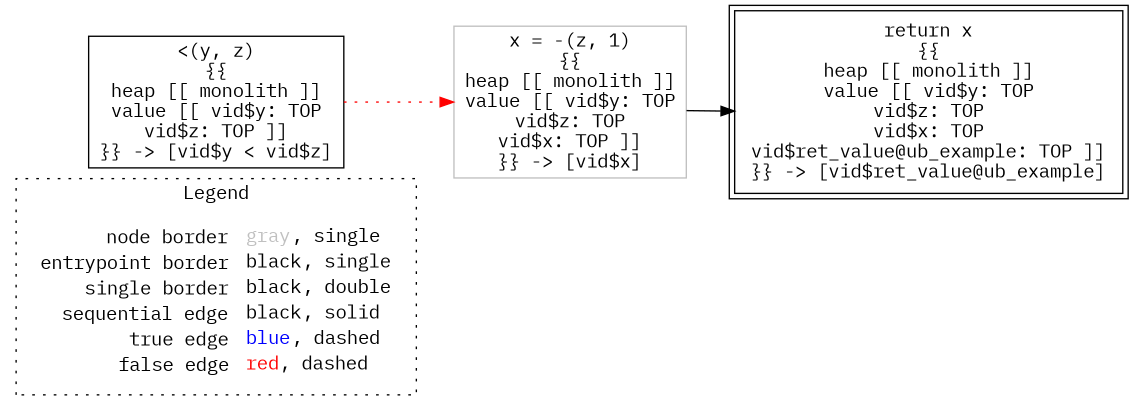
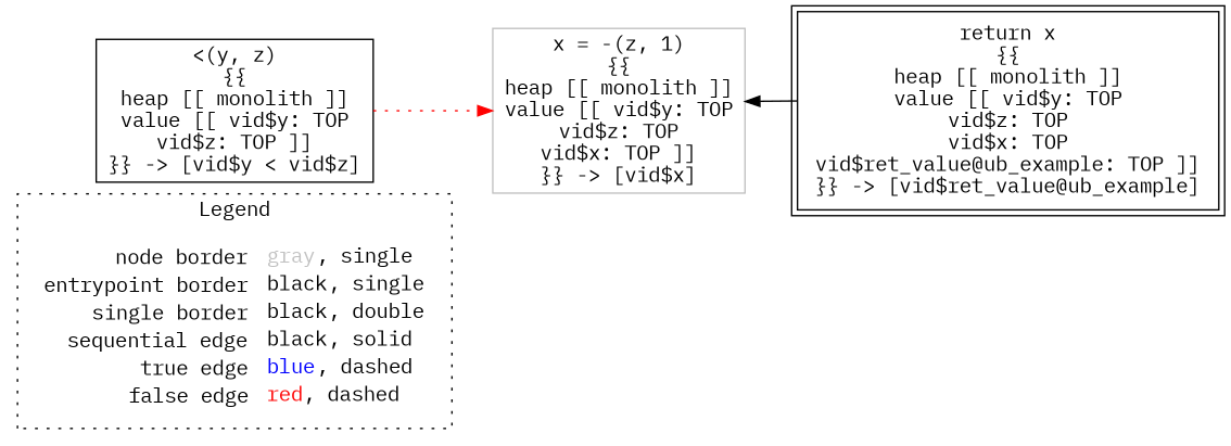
  digraph {
    fontname="IBM Plex Mono"
    rankdir=LR
    node [fontname="IBM Plex Mono" shape=rect color=black]
    edge [fontname="IBM Plex Mono"]
    n1 [label=<<table border="0" cellpadding="2" cellspacing="0" cellborder="0"><tr><td align="right">node border&nbsp;</td><td align="left"><font color="gray">gray</font>, single</td></tr><tr><td align="right">entrypoint border&nbsp;</td><td align="left"><font color="black">black</font>, single</td></tr><tr><td align="right">single border&nbsp;</td><td align="left"><font color="black">black</font>, double</td></tr><tr><td align="right">sequential edge&nbsp;</td><td align="left"><font color="black">black</font>, solid</td></tr><tr><td align="right">true edge&nbsp;</td><td align="left"><font color="blue">blue</font>, dashed</td></tr><tr><td align="right">false edge&nbsp;</td><td align="left"><font color="red">red</font>, dashed</td></tr></table>> shape=plaintext color=""]
    n2 [label=<&lt;(y, z)<BR/>{{<BR/>heap [[ monolith ]]<BR/>value [[ vid$y: TOP<BR/>vid$z: TOP ]]<BR/>}} -&gt; [vid$y &lt; vid$z]>]
    n3 [color=gray label=<x = -(z, 1)<BR/>{{<BR/>heap [[ monolith ]]<BR/>value [[ vid$y: TOP<BR/>vid$z: TOP<BR/>vid$x: TOP ]]<BR/>}} -&gt; [vid$x]>]
    n4 [label=<return x<BR/>{{<BR/>heap [[ monolith ]]<BR/>value [[ vid$y: TOP<BR/>vid$z: TOP<BR/>vid$x: TOP<BR/>vid$ret_value@ub_example: TOP ]]<BR/>}} -&gt; [vid$ret_value@ub_example]> peripheries=2]
    subgraph cluster_1 {
      label=Legend
      style=dotted
      n1
    }
    n2 -> n3 [color=red style=dotted]
-   n3 -> n4 [color=black style=solid]
+   n4 -> n3 [color=black style=solid]
  }
